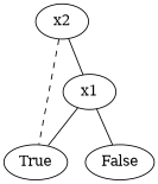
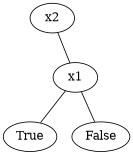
  graph {
    n1 [label=x2]
    n2 [label=True]
    n3 [label=x1]
    n4 [label=False]
-   n1 -- n2 [style=dashed]
    n1 -- n3
    n3 -- n2 [style=solid]
    n3 -- n4
  }
